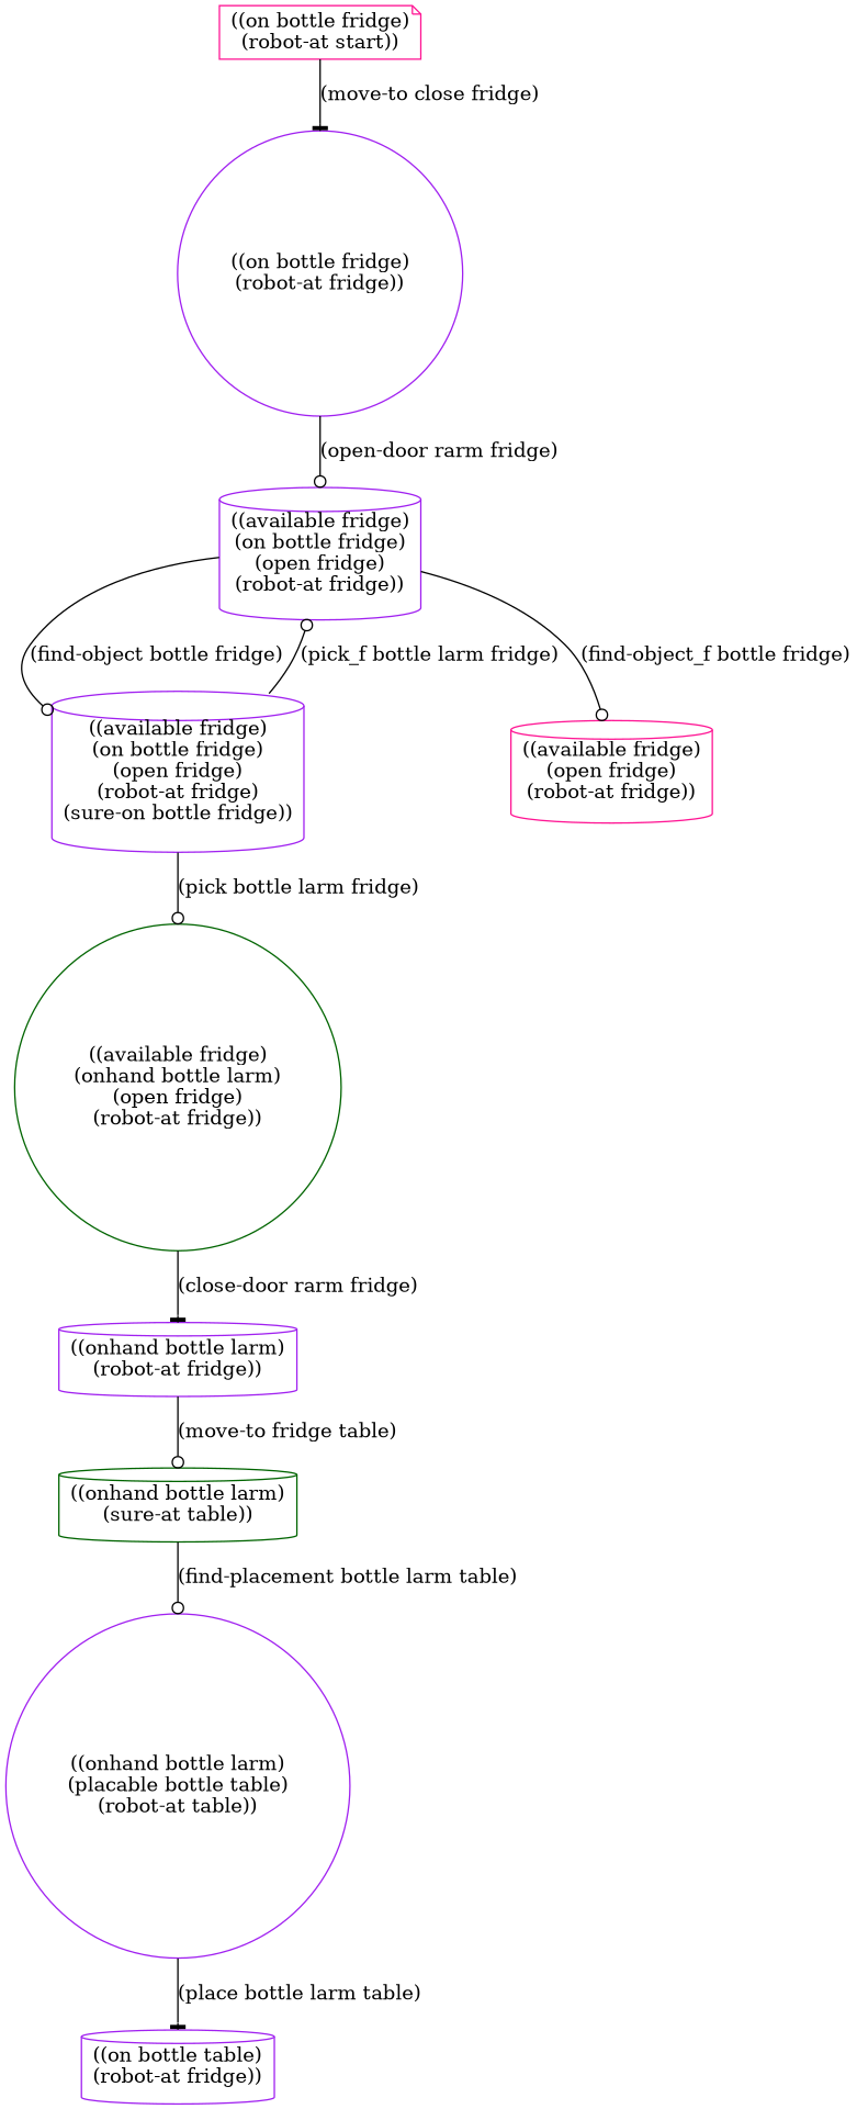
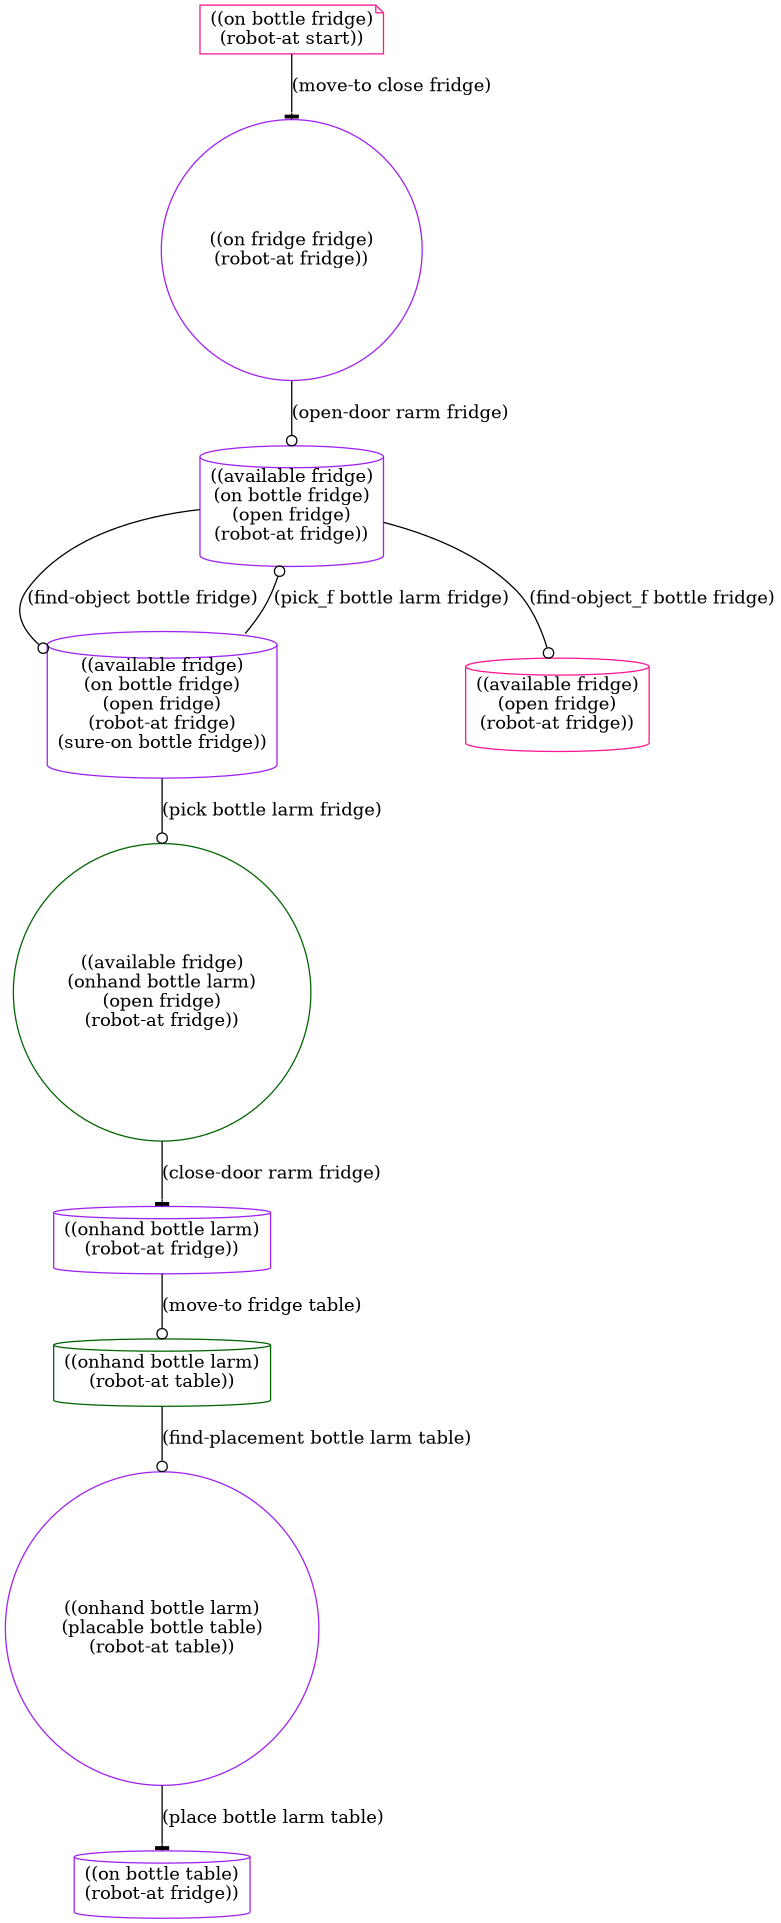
  digraph {
    node [color=purple shape=cylinder]
    edge [arrowhead=odot]
    n1 [color=deeppink label="((available fridge)\n(open fridge)\n(robot-at fridge))"]
    n2 [label="((on bottle table)\n(robot-at fridge))"]
    n3 [label="((onhand bottle larm)\n(placable bottle table)\n(robot-at table))" shape=circle]
-   n4 [color=darkgreen label="((onhand bottle larm)\n(sure-at table))"]
+   n4 [color=darkgreen label="((onhand bottle larm)\n(robot-at table))"]
    n5 [label="((onhand bottle larm)\n(robot-at fridge))"]
    n6 [color=darkgreen label="((available fridge)\n(onhand bottle larm)\n(open fridge)\n(robot-at fridge))" shape=circle]
    n7 [label="((available fridge)\n(on bottle fridge)\n(open fridge)\n(robot-at fridge)\n(sure-on bottle fridge))"]
    n8 [label="((available fridge)\n(on bottle fridge)\n(open fridge)\n(robot-at fridge))"]
-   n9 [label="((on bottle fridge)\n(robot-at fridge))" shape=circle]
+   n9 [label="((on fridge fridge)\n(robot-at fridge))" shape=circle]
    n10 [color=deeppink label="((on bottle fridge)\n(robot-at start))" shape=note]
    n3 -> n2 [arrowhead=tee label="(place bottle larm table)"]
    n4 -> n3 [label="(find-placement bottle larm table)"]
    n5 -> n4 [label="(move-to fridge table)"]
    n6 -> n5 [arrowhead=tee label="(close-door rarm fridge)"]
    n7 -> n6 [label="(pick bottle larm fridge)"]
    n7 -> n8 [label="(pick_f bottle larm fridge)"]
    n8 -> n1 [label="(find-object_f bottle fridge)"]
    n8 -> n7 [label="(find-object bottle fridge)"]
    n9 -> n8 [label="(open-door rarm fridge)"]
    n10 -> n9 [arrowhead=tee label="(move-to close fridge)"]
  }
